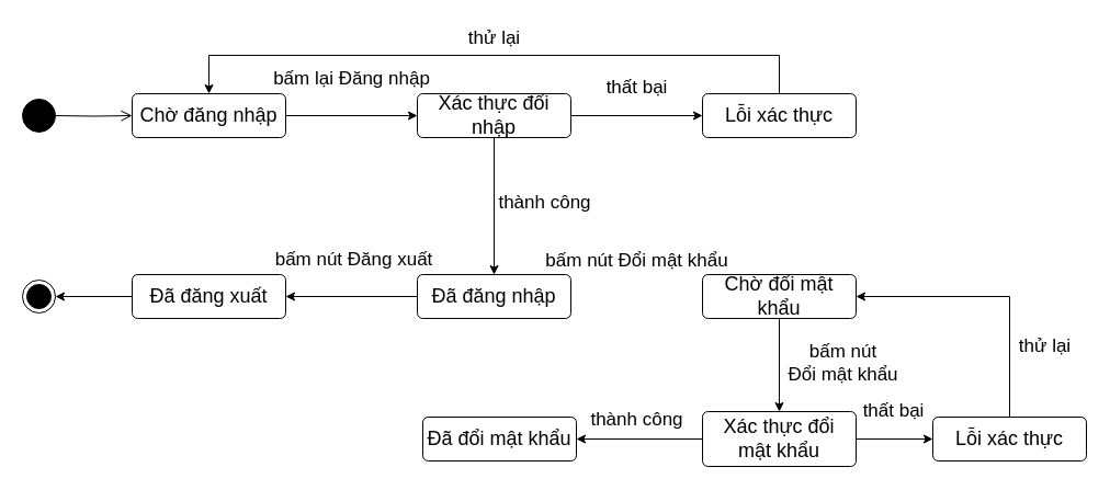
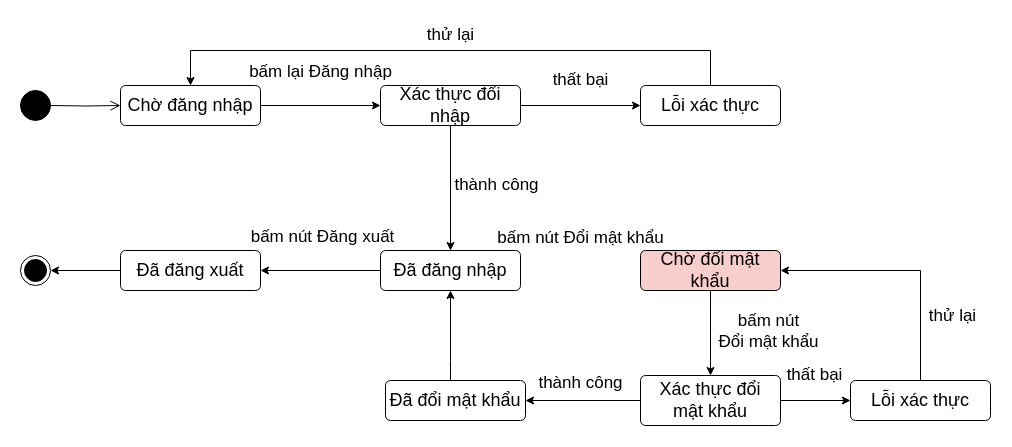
  <mxCell id="0" />
  <mxCell id="1" parent="0" />
  <mxCell id="2" value="" style="edgeStyle=orthogonalEdgeStyle;html=1;verticalAlign=middle;endArrow=open;endSize=8;rounded=0;entryX=0;entryY=0.5;entryDx=0;entryDy=0;fontSize=18;" parent="1" target="4" edge="1"><mxGeometry relative="1" as="geometry"><mxPoint x="120" y="105" as="targetPoint" /><mxPoint x="50" y="105" as="sourcePoint" /></mxGeometry></mxCell>
  <mxCell id="3" style="edgeStyle=orthogonalEdgeStyle;rounded=0;orthogonalLoop=1;jettySize=auto;html=1;fontSize=18;verticalAlign=middle;" parent="1" source="4" target="7" edge="1"><mxGeometry relative="1" as="geometry" /></mxCell>
  <mxCell id="4" value="Chờ đăng nhập" style="html=1;align=center;verticalAlign=middle;rounded=1;absoluteArcSize=1;arcSize=10;dashed=0;whiteSpace=wrap;fontSize=18;" parent="1" vertex="1"><mxGeometry x="120" y="85" width="140" height="40" as="geometry" /></mxCell>
  <mxCell id="5" style="edgeStyle=orthogonalEdgeStyle;rounded=0;orthogonalLoop=1;jettySize=auto;html=1;entryX=0;entryY=0.5;entryDx=0;entryDy=0;fontSize=18;verticalAlign=middle;" parent="1" source="7" target="10" edge="1"><mxGeometry relative="1" as="geometry" /></mxCell>
  <mxCell id="6" style="edgeStyle=orthogonalEdgeStyle;rounded=0;orthogonalLoop=1;jettySize=auto;html=1;entryX=0.5;entryY=0;entryDx=0;entryDy=0;fontSize=18;verticalAlign=middle;" parent="1" source="7" target="13" edge="1"><mxGeometry relative="1" as="geometry" /></mxCell>
  <mxCell id="7" value="Xác thực đổi nhập" style="html=1;align=center;verticalAlign=middle;rounded=1;absoluteArcSize=1;arcSize=10;dashed=0;whiteSpace=wrap;fontSize=18;" parent="1" vertex="1"><mxGeometry x="380" y="85" width="140" height="40" as="geometry" /></mxCell>
  <mxCell id="8" value="bấm lại Đăng nhập" style="text;html=1;align=center;verticalAlign=middle;resizable=0;points=[];autosize=1;strokeColor=none;fillColor=none;fontSize=17;" parent="1" vertex="1"><mxGeometry x="235" y="57" width="170" height="30" as="geometry" /></mxCell>
  <mxCell id="9" style="edgeStyle=orthogonalEdgeStyle;rounded=0;orthogonalLoop=1;jettySize=auto;html=1;entryX=0.5;entryY=0;entryDx=0;entryDy=0;fontSize=18;verticalAlign=middle;" parent="1" source="10" target="4" edge="1"><mxGeometry relative="1" as="geometry"><Array as="points"><mxPoint x="710" y="50" /><mxPoint x="190" y="50" /></Array></mxGeometry></mxCell>
  <mxCell id="10" value="Lỗi xác thực" style="html=1;align=center;verticalAlign=middle;rounded=1;absoluteArcSize=1;arcSize=10;dashed=0;whiteSpace=wrap;fontSize=18;" parent="1" vertex="1"><mxGeometry x="640" y="85" width="140" height="40" as="geometry" /></mxCell>
  <mxCell id="11" value="thất bại" style="text;html=1;align=center;verticalAlign=middle;resizable=0;points=[];autosize=1;strokeColor=none;fillColor=none;fontSize=17;" parent="1" vertex="1"><mxGeometry x="540" y="65" width="80" height="30" as="geometry" /></mxCell>
  <mxCell id="12" style="edgeStyle=orthogonalEdgeStyle;rounded=0;orthogonalLoop=1;jettySize=auto;html=1;fontSize=18;verticalAlign=middle;" parent="1" source="13" target="16" edge="1"><mxGeometry relative="1" as="geometry" /></mxCell>
  <mxCell id="13" value="Đã đăng nhập" style="html=1;align=center;verticalAlign=middle;rounded=1;absoluteArcSize=1;arcSize=10;dashed=0;whiteSpace=wrap;fontSize=18;" parent="1" vertex="1"><mxGeometry x="380" y="250" width="140" height="40" as="geometry" /></mxCell>
  <mxCell id="14" value="thành công" style="text;html=1;align=center;verticalAlign=middle;resizable=0;points=[];autosize=1;strokeColor=none;fillColor=none;fontSize=17;" parent="1" vertex="1"><mxGeometry x="441" y="170" width="110" height="30" as="geometry" /></mxCell>
  <mxCell id="15" style="edgeStyle=orthogonalEdgeStyle;rounded=0;orthogonalLoop=1;jettySize=auto;html=1;entryX=1;entryY=0.5;entryDx=0;entryDy=0;fontSize=18;verticalAlign=middle;" parent="1" source="16" target="17" edge="1"><mxGeometry relative="1" as="geometry" /></mxCell>
  <mxCell id="16" value="Đã đăng xuất" style="html=1;align=center;verticalAlign=middle;rounded=1;absoluteArcSize=1;arcSize=10;dashed=0;whiteSpace=wrap;fontSize=18;" parent="1" vertex="1"><mxGeometry x="120" y="250" width="140" height="40" as="geometry" /></mxCell>
  <mxCell id="17" value="" style="ellipse;html=1;shape=endState;fillColor=strokeColor;fontSize=18;verticalAlign=middle;" parent="1" vertex="1"><mxGeometry y="255" width="30" height="30" as="geometry" x="20" /></mxCell>
  <mxCell id="18" value="" style="ellipse;fillColor=strokeColor;html=1;fontSize=18;verticalAlign=middle;" parent="1" vertex="1"><mxGeometry y="90" width="30" height="30" as="geometry" x="20" /></mxCell>
  <mxCell id="19" value="bấm nút Đăng xuất" style="text;html=1;align=center;verticalAlign=middle;resizable=0;points=[];autosize=1;strokeColor=none;fillColor=none;fontSize=17;" parent="1" vertex="1"><mxGeometry x="237" y="222" width="170" height="30" as="geometry" /></mxCell>
  <mxCell id="20" style="edgeStyle=orthogonalEdgeStyle;rounded=0;orthogonalLoop=1;jettySize=auto;html=1;entryX=0.5;entryY=0;entryDx=0;entryDy=0;fontSize=18;verticalAlign=middle;" parent="1" source="21" target="26" edge="1"><mxGeometry relative="1" as="geometry" /></mxCell>
- <mxCell id="21" value="Chờ đổi mật khẩu" style="html=1;align=center;verticalAlign=middle;rounded=1;absoluteArcSize=1;arcSize=10;dashed=0;whiteSpace=wrap;fontSize=18;" parent="1" vertex="1"><mxGeometry x="640" y="250" width="140" height="40" as="geometry" /></mxCell>
+ <mxCell id="21" value="Chờ đổi mật khẩu" style="html=1;align=center;verticalAlign=middle;rounded=1;absoluteArcSize=1;arcSize=10;dashed=0;whiteSpace=wrap;fontSize=18;fillColor=#f8cecc;" parent="1" vertex="1"><mxGeometry x="640" y="250" width="140" height="40" as="geometry" /></mxCell>
  <mxCell id="22" value="bấm nút Đổi mật khẩu" style="text;html=1;align=center;verticalAlign=middle;resizable=0;points=[];autosize=1;strokeColor=none;fillColor=none;fontSize=17;" parent="1" vertex="1"><mxGeometry x="485" y="223" width="190" height="30" as="geometry" /></mxCell>
  <mxCell id="23" value="thử lại" style="text;html=1;align=center;verticalAlign=middle;resizable=0;points=[];autosize=1;strokeColor=none;fillColor=none;fontSize=17;" parent="1" vertex="1"><mxGeometry x="415" width="70" height="30" as="geometry" y="20" /></mxCell>
  <mxCell id="24" value="" style="edgeStyle=orthogonalEdgeStyle;rounded=0;orthogonalLoop=1;jettySize=auto;html=1;fontSize=18;verticalAlign=middle;" parent="1" source="26" target="29" edge="1"><mxGeometry relative="1" as="geometry" /></mxCell>
  <mxCell id="25" style="edgeStyle=orthogonalEdgeStyle;rounded=0;orthogonalLoop=1;jettySize=auto;html=1;entryX=1;entryY=0.5;entryDx=0;entryDy=0;fontSize=18;verticalAlign=middle;" parent="1" source="26" target="33" edge="1"><mxGeometry relative="1" as="geometry" /></mxCell>
  <mxCell id="26" value="Xác thực đổi&lt;div&gt;mật khẩu&lt;/div&gt;" style="html=1;align=center;verticalAlign=middle;rounded=1;absoluteArcSize=1;arcSize=10;dashed=0;whiteSpace=wrap;fontSize=18;" parent="1" vertex="1"><mxGeometry x="640" y="375" width="140" height="50" as="geometry" /></mxCell>
  <mxCell id="27" value="bấm nút&lt;div&gt;Đổi mật khẩu&lt;/div&gt;" style="text;html=1;align=center;verticalAlign=middle;resizable=0;points=[];autosize=1;strokeColor=none;fillColor=none;fontSize=17;" parent="1" vertex="1"><mxGeometry x="708" y="306" width="120" height="50" as="geometry" /></mxCell>
  <mxCell id="28" style="edgeStyle=orthogonalEdgeStyle;rounded=0;orthogonalLoop=1;jettySize=auto;html=1;entryX=1;entryY=0.5;entryDx=0;entryDy=0;fontSize=18;verticalAlign=middle;" parent="1" source="29" target="21" edge="1"><mxGeometry relative="1" as="geometry"><Array as="points"><mxPoint x="920" y="270" /></Array></mxGeometry></mxCell>
  <mxCell id="29" value="Lỗi xác thực" style="html=1;align=center;verticalAlign=middle;rounded=1;absoluteArcSize=1;arcSize=10;dashed=0;whiteSpace=wrap;fontSize=18;" parent="1" vertex="1"><mxGeometry x="850" y="380" width="140" height="40" as="geometry" /></mxCell>
  <mxCell id="30" value="thử lại" style="text;html=1;align=center;verticalAlign=middle;resizable=0;points=[];autosize=1;strokeColor=none;fillColor=none;fontSize=17;" parent="1" vertex="1"><mxGeometry x="917" y="301" width="70" height="30" as="geometry" /></mxCell>
  <mxCell id="31" value="thất bại" style="text;html=1;align=center;verticalAlign=middle;resizable=0;points=[];autosize=1;strokeColor=none;fillColor=none;fontSize=17;" parent="1" vertex="1"><mxGeometry x="774" y="360" width="80" height="30" as="geometry" /></mxCell>
+ <mxCell id="32" style="edgeStyle=orthogonalEdgeStyle;rounded=0;orthogonalLoop=1;jettySize=auto;html=1;entryX=0.5;entryY=1;entryDx=0;entryDy=0;fontSize=18;verticalAlign=middle;" parent="1" source="33" target="13" edge="1"><mxGeometry relative="1" as="geometry"><Array as="points"><mxPoint x="450" y="360" /><mxPoint x="450" y="360" /></Array></mxGeometry></mxCell>
  <mxCell id="33" value="Đã đổi mật khẩu" style="html=1;align=center;verticalAlign=middle;rounded=1;absoluteArcSize=1;arcSize=10;dashed=0;whiteSpace=wrap;fontSize=18;" parent="1" vertex="1"><mxGeometry x="385" y="380" width="140" height="40" as="geometry" /></mxCell>
  <mxCell id="34" value="thành công" style="text;html=1;align=center;verticalAlign=middle;resizable=0;points=[];autosize=1;strokeColor=none;fillColor=none;fontSize=17;" parent="1" vertex="1"><mxGeometry x="525" y="368" width="110" height="30" as="geometry" /></mxCell>
